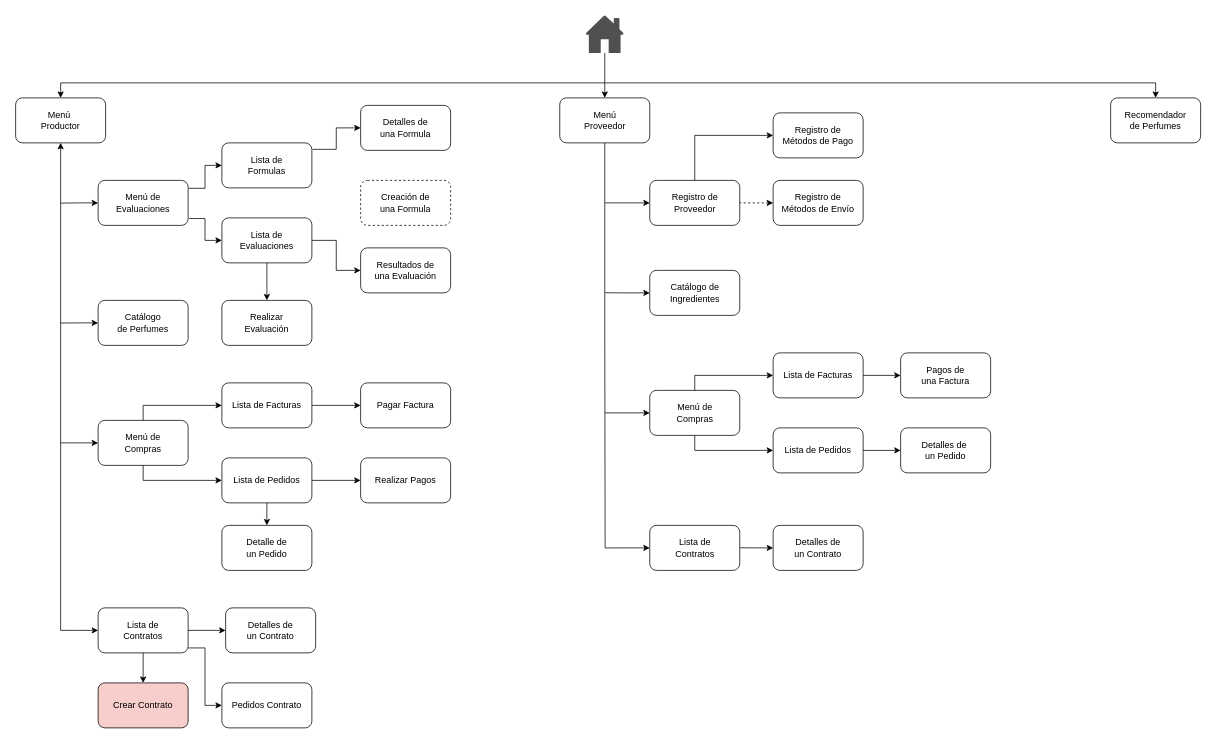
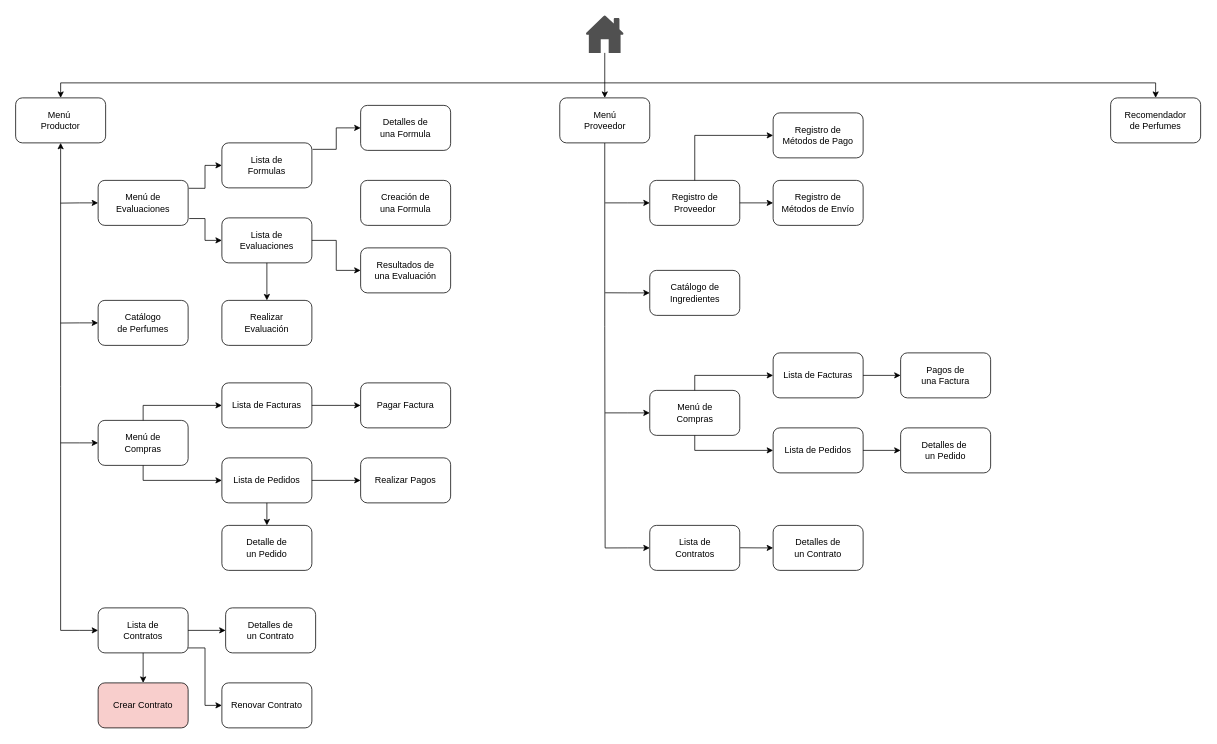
  <mxCell id="0" />
  <mxCell id="1" parent="0" />
  <mxCell id="2" value="" style="pointerEvents=1;shadow=0;dashed=0;html=1;strokeColor=none;fillColor=#505050;labelPosition=center;verticalLabelPosition=bottom;verticalAlign=top;outlineConnect=0;align=center;shape=mxgraph.office.concepts.home;" vertex="1" parent="1"><mxGeometry x="780" y="20" width="51" height="50" as="geometry" /></mxCell>
  <mxCell id="3" style="edgeStyle=orthogonalEdgeStyle;rounded=0;orthogonalLoop=1;jettySize=auto;html=1;exitX=0.5;exitY=0;exitDx=0;exitDy=0;endArrow=none;endFill=0;startArrow=classic;startFill=1;" edge="1" parent="1" source="5" target="2"><mxGeometry relative="1" as="geometry" /></mxCell>
  <mxCell id="4" style="edgeStyle=orthogonalEdgeStyle;rounded=0;orthogonalLoop=1;jettySize=auto;html=1;exitX=0.5;exitY=1;exitDx=0;exitDy=0;startArrow=none;startFill=0;endArrow=none;endFill=0;" edge="1" parent="1" source="5"><mxGeometry relative="1" as="geometry"><mxPoint x="806" y="730" as="targetPoint" /><Array as="points"><mxPoint x="806" y="435" /><mxPoint x="806" y="435" /></Array></mxGeometry></mxCell>
  <mxCell id="5" value="Menú&lt;br&gt;Proveedor" style="rounded=1;whiteSpace=wrap;html=1;" vertex="1" parent="1"><mxGeometry x="745.5" y="130" width="120" height="60" as="geometry" /></mxCell>
  <mxCell id="6" style="edgeStyle=orthogonalEdgeStyle;rounded=0;orthogonalLoop=1;jettySize=auto;html=1;exitX=0.5;exitY=0;exitDx=0;exitDy=0;startArrow=classic;startFill=1;endArrow=none;endFill=0;" edge="1" parent="1" source="8"><mxGeometry relative="1" as="geometry"><mxPoint x="80.056" y="110" as="targetPoint" /></mxGeometry></mxCell>
  <mxCell id="7" style="edgeStyle=orthogonalEdgeStyle;rounded=0;orthogonalLoop=1;jettySize=auto;html=1;exitX=0.5;exitY=1;exitDx=0;exitDy=0;startArrow=classic;startFill=1;endArrow=none;endFill=0;" edge="1" parent="1" source="8"><mxGeometry relative="1" as="geometry"><mxPoint x="80" y="840" as="targetPoint" /></mxGeometry></mxCell>
  <mxCell id="8" value="Menú&amp;nbsp;&lt;br&gt;Productor" style="rounded=1;whiteSpace=wrap;html=1;" vertex="1" parent="1"><mxGeometry x="20" y="130" width="120" height="60" as="geometry" /></mxCell>
  <mxCell id="9" style="edgeStyle=orthogonalEdgeStyle;rounded=0;orthogonalLoop=1;jettySize=auto;html=1;exitX=0.5;exitY=0;exitDx=0;exitDy=0;startArrow=classic;startFill=1;endArrow=none;endFill=0;" edge="1" parent="1" source="10"><mxGeometry relative="1" as="geometry"><mxPoint x="80" y="110" as="targetPoint" /><Array as="points"><mxPoint x="1540" y="110" /></Array></mxGeometry></mxCell>
  <mxCell id="10" value="Recomendador&lt;br&gt;de Perfumes" style="rounded=1;whiteSpace=wrap;html=1;" vertex="1" parent="1"><mxGeometry x="1480" y="130" width="120" height="60" as="geometry" /></mxCell>
  <mxCell id="11" style="edgeStyle=orthogonalEdgeStyle;rounded=0;orthogonalLoop=1;jettySize=auto;html=1;exitX=0;exitY=0.5;exitDx=0;exitDy=0;startArrow=classic;startFill=1;endArrow=none;endFill=0;" edge="1" parent="1" source="12"><mxGeometry relative="1" as="geometry"><mxPoint x="806" y="270" as="targetPoint" /></mxGeometry></mxCell>
  <mxCell id="12" value="Registro de&lt;br&gt;Proveedor" style="rounded=1;whiteSpace=wrap;html=1;" vertex="1" parent="1"><mxGeometry x="865.5" y="240" width="120" height="60" as="geometry" /></mxCell>
  <mxCell id="13" style="edgeStyle=orthogonalEdgeStyle;rounded=0;orthogonalLoop=1;jettySize=auto;html=1;exitX=0;exitY=0.5;exitDx=0;exitDy=0;startArrow=classic;startFill=1;endArrow=none;endFill=0;" edge="1" parent="1" source="14"><mxGeometry relative="1" as="geometry"><mxPoint x="806" y="550" as="targetPoint" /></mxGeometry></mxCell>
  <mxCell id="14" value="Menú de&lt;br&gt;Compras" style="rounded=1;whiteSpace=wrap;html=1;" vertex="1" parent="1"><mxGeometry x="865.5" y="520" width="120" height="60" as="geometry" /></mxCell>
  <mxCell id="15" style="edgeStyle=orthogonalEdgeStyle;rounded=0;orthogonalLoop=1;jettySize=auto;html=1;exitX=0;exitY=0.5;exitDx=0;exitDy=0;entryX=0.5;entryY=0;entryDx=0;entryDy=0;startArrow=classic;startFill=1;endArrow=none;endFill=0;" edge="1" parent="1" source="16" target="12"><mxGeometry relative="1" as="geometry" /></mxCell>
  <mxCell id="16" value="Registro de&lt;br&gt;Métodos de Pago" style="rounded=1;whiteSpace=wrap;html=1;" vertex="1" parent="1"><mxGeometry x="1030" y="150" width="120" height="60" as="geometry" /></mxCell>
- <mxCell id="17" style="edgeStyle=orthogonalEdgeStyle;rounded=0;orthogonalLoop=1;jettySize=auto;html=1;exitX=0;exitY=0.5;exitDx=0;exitDy=0;entryX=1;entryY=0.5;entryDx=0;entryDy=0;startArrow=classic;startFill=1;endArrow=none;endFill=0;dashed=1;" edge="1" parent="1" source="18" target="12"><mxGeometry relative="1" as="geometry" /></mxCell>
+ <mxCell id="17" style="edgeStyle=orthogonalEdgeStyle;rounded=0;orthogonalLoop=1;jettySize=auto;html=1;exitX=0;exitY=0.5;exitDx=0;exitDy=0;entryX=1;entryY=0.5;entryDx=0;entryDy=0;startArrow=classic;startFill=1;endArrow=none;endFill=0;" edge="1" parent="1" source="18" target="12"><mxGeometry relative="1" as="geometry" /></mxCell>
  <mxCell id="18" value="Registro de&lt;br&gt;Métodos de Envío" style="rounded=1;whiteSpace=wrap;html=1;" vertex="1" parent="1"><mxGeometry x="1030" y="240" width="120" height="60" as="geometry" /></mxCell>
  <mxCell id="19" style="edgeStyle=orthogonalEdgeStyle;rounded=0;orthogonalLoop=1;jettySize=auto;html=1;exitX=0;exitY=0.5;exitDx=0;exitDy=0;startArrow=classic;startFill=1;endArrow=none;endFill=0;" edge="1" parent="1" source="20"><mxGeometry relative="1" as="geometry"><mxPoint x="806" y="389.857" as="targetPoint" /></mxGeometry></mxCell>
  <mxCell id="20" value="Catálogo de&lt;br&gt;Ingredientes" style="rounded=1;whiteSpace=wrap;html=1;" vertex="1" parent="1"><mxGeometry x="865.5" y="360" width="120" height="60" as="geometry" /></mxCell>
  <mxCell id="21" style="edgeStyle=orthogonalEdgeStyle;rounded=0;orthogonalLoop=1;jettySize=auto;html=1;exitX=0;exitY=0.5;exitDx=0;exitDy=0;entryX=0.5;entryY=0;entryDx=0;entryDy=0;startArrow=classic;startFill=1;endArrow=none;endFill=0;" edge="1" parent="1" source="22" target="14"><mxGeometry relative="1" as="geometry" /></mxCell>
  <mxCell id="22" value="Lista de Facturas" style="rounded=1;whiteSpace=wrap;html=1;" vertex="1" parent="1"><mxGeometry x="1030" y="470" width="120" height="60" as="geometry" /></mxCell>
  <mxCell id="23" style="edgeStyle=orthogonalEdgeStyle;rounded=0;orthogonalLoop=1;jettySize=auto;html=1;exitX=0;exitY=0.5;exitDx=0;exitDy=0;entryX=0.5;entryY=1;entryDx=0;entryDy=0;startArrow=classic;startFill=1;endArrow=none;endFill=0;" edge="1" parent="1" source="24" target="14"><mxGeometry relative="1" as="geometry" /></mxCell>
  <mxCell id="24" value="Lista de Pedidos" style="rounded=1;whiteSpace=wrap;html=1;" vertex="1" parent="1"><mxGeometry x="1030" y="570" width="120" height="60" as="geometry" /></mxCell>
  <mxCell id="25" style="edgeStyle=orthogonalEdgeStyle;rounded=0;orthogonalLoop=1;jettySize=auto;html=1;exitX=0;exitY=0.5;exitDx=0;exitDy=0;entryX=1;entryY=0.5;entryDx=0;entryDy=0;startArrow=classic;startFill=1;endArrow=none;endFill=0;" edge="1" parent="1" source="26" target="22"><mxGeometry relative="1" as="geometry" /></mxCell>
  <mxCell id="26" value="Pagos de&lt;br&gt;una Factura" style="rounded=1;whiteSpace=wrap;html=1;" vertex="1" parent="1"><mxGeometry x="1200" y="470" width="120" height="60" as="geometry" /></mxCell>
  <mxCell id="27" style="edgeStyle=orthogonalEdgeStyle;rounded=0;orthogonalLoop=1;jettySize=auto;html=1;exitX=0;exitY=0.5;exitDx=0;exitDy=0;entryX=1;entryY=0.5;entryDx=0;entryDy=0;startArrow=classic;startFill=1;endArrow=none;endFill=0;" edge="1" parent="1" source="28" target="24"><mxGeometry relative="1" as="geometry" /></mxCell>
  <mxCell id="28" value="Detalles de&amp;nbsp;&lt;br&gt;un Pedido" style="rounded=1;whiteSpace=wrap;html=1;" vertex="1" parent="1"><mxGeometry x="1200" y="570" width="120" height="60" as="geometry" /></mxCell>
  <mxCell id="29" style="edgeStyle=orthogonalEdgeStyle;rounded=0;orthogonalLoop=1;jettySize=auto;html=1;exitX=0;exitY=0.5;exitDx=0;exitDy=0;startArrow=classic;startFill=1;endArrow=none;endFill=0;" edge="1" parent="1" source="30"><mxGeometry relative="1" as="geometry"><mxPoint x="806" y="730.116" as="targetPoint" /></mxGeometry></mxCell>
  <mxCell id="30" value="Lista de&lt;br&gt;Contratos" style="rounded=1;whiteSpace=wrap;html=1;" vertex="1" parent="1"><mxGeometry x="865.5" y="700" width="120" height="60" as="geometry" /></mxCell>
  <mxCell id="31" style="edgeStyle=orthogonalEdgeStyle;rounded=0;orthogonalLoop=1;jettySize=auto;html=1;exitX=0;exitY=0.5;exitDx=0;exitDy=0;startArrow=classic;startFill=1;endArrow=none;endFill=0;" edge="1" parent="1" source="32"><mxGeometry relative="1" as="geometry"><mxPoint x="986" y="729.857" as="targetPoint" /></mxGeometry></mxCell>
  <mxCell id="32" value="Detalles de&lt;br&gt;un Contrato" style="rounded=1;whiteSpace=wrap;html=1;" vertex="1" parent="1"><mxGeometry x="1030" y="700" width="120" height="60" as="geometry" /></mxCell>
  <mxCell id="33" style="edgeStyle=orthogonalEdgeStyle;rounded=0;orthogonalLoop=1;jettySize=auto;html=1;exitX=0;exitY=0.5;exitDx=0;exitDy=0;startArrow=classic;startFill=1;endArrow=none;endFill=0;" edge="1" parent="1" source="34"><mxGeometry relative="1" as="geometry"><mxPoint x="80" y="270.333" as="targetPoint" /><Array as="points"><mxPoint x="105" y="270" /></Array></mxGeometry></mxCell>
  <mxCell id="34" value="Menú de&lt;br&gt;Evaluaciones" style="rounded=1;whiteSpace=wrap;html=1;" vertex="1" parent="1"><mxGeometry x="130" y="240" width="120" height="60" as="geometry" /></mxCell>
  <mxCell id="35" style="edgeStyle=orthogonalEdgeStyle;rounded=0;orthogonalLoop=1;jettySize=auto;html=1;exitX=0;exitY=0.5;exitDx=0;exitDy=0;entryX=1.007;entryY=0.176;entryDx=0;entryDy=0;entryPerimeter=0;startArrow=classic;startFill=1;endArrow=none;endFill=0;" edge="1" parent="1" source="36" target="34"><mxGeometry relative="1" as="geometry" /></mxCell>
  <mxCell id="36" value="Lista de&lt;br&gt;Formulas" style="rounded=1;whiteSpace=wrap;html=1;" vertex="1" parent="1"><mxGeometry x="295" y="190" width="120" height="60" as="geometry" /></mxCell>
  <mxCell id="37" style="edgeStyle=orthogonalEdgeStyle;rounded=0;orthogonalLoop=1;jettySize=auto;html=1;exitX=0;exitY=0.5;exitDx=0;exitDy=0;entryX=1.008;entryY=0.144;entryDx=0;entryDy=0;entryPerimeter=0;startArrow=classic;startFill=1;endArrow=none;endFill=0;" edge="1" parent="1" source="38" target="36"><mxGeometry relative="1" as="geometry" /></mxCell>
  <mxCell id="38" value="Detalles de&lt;br&gt;una Formula" style="rounded=1;whiteSpace=wrap;html=1;" vertex="1" parent="1"><mxGeometry x="480" y="140" width="120" height="60" as="geometry" /></mxCell>
- <mxCell id="39" value="Creación de&lt;br&gt;una Formula" style="rounded=1;whiteSpace=wrap;html=1;dashed=1;" vertex="1" parent="1"><mxGeometry x="480" y="240" width="120" height="60" as="geometry" /></mxCell>
+ <mxCell id="39" value="Creación de&lt;br&gt;una Formula" style="rounded=1;whiteSpace=wrap;html=1;" vertex="1" parent="1"><mxGeometry x="480" y="240" width="120" height="60" as="geometry" /></mxCell>
  <mxCell id="40" style="edgeStyle=orthogonalEdgeStyle;rounded=0;orthogonalLoop=1;jettySize=auto;html=1;exitX=0;exitY=0.5;exitDx=0;exitDy=0;entryX=1.012;entryY=0.848;entryDx=0;entryDy=0;entryPerimeter=0;startArrow=classic;startFill=1;endArrow=none;endFill=0;" edge="1" parent="1" source="41" target="34"><mxGeometry relative="1" as="geometry" /></mxCell>
  <mxCell id="41" value="Lista de&lt;br&gt;Evaluaciones" style="rounded=1;whiteSpace=wrap;html=1;" vertex="1" parent="1"><mxGeometry x="295" y="290" width="120" height="60" as="geometry" /></mxCell>
  <mxCell id="42" style="edgeStyle=orthogonalEdgeStyle;rounded=0;orthogonalLoop=1;jettySize=auto;html=1;exitX=0;exitY=0.5;exitDx=0;exitDy=0;startArrow=classic;startFill=1;endArrow=none;endFill=0;entryX=1;entryY=0.5;entryDx=0;entryDy=0;" edge="1" parent="1" source="43" target="41"><mxGeometry relative="1" as="geometry"><mxPoint x="450" y="320" as="targetPoint" /></mxGeometry></mxCell>
  <mxCell id="43" value="Resultados de&lt;br&gt;una Evaluación" style="rounded=1;whiteSpace=wrap;html=1;" vertex="1" parent="1"><mxGeometry x="480" y="330" width="120" height="60" as="geometry" /></mxCell>
  <mxCell id="44" style="edgeStyle=orthogonalEdgeStyle;rounded=0;orthogonalLoop=1;jettySize=auto;html=1;exitX=0.5;exitY=0;exitDx=0;exitDy=0;entryX=0.5;entryY=1;entryDx=0;entryDy=0;startArrow=classic;startFill=1;endArrow=none;endFill=0;" edge="1" parent="1" source="45" target="41"><mxGeometry relative="1" as="geometry" /></mxCell>
  <mxCell id="45" value="Realizar&lt;br&gt;Evaluación" style="rounded=1;whiteSpace=wrap;html=1;" vertex="1" parent="1"><mxGeometry x="295" y="400" width="120" height="60" as="geometry" /></mxCell>
  <mxCell id="46" style="edgeStyle=orthogonalEdgeStyle;rounded=0;orthogonalLoop=1;jettySize=auto;html=1;exitX=0;exitY=0.5;exitDx=0;exitDy=0;startArrow=classic;startFill=1;endArrow=none;endFill=0;" edge="1" parent="1" source="47"><mxGeometry relative="1" as="geometry"><mxPoint x="80" y="590" as="targetPoint" /></mxGeometry></mxCell>
  <mxCell id="47" value="Menú de&lt;br&gt;Compras" style="rounded=1;whiteSpace=wrap;html=1;" vertex="1" parent="1"><mxGeometry x="130" y="560" width="120" height="60" as="geometry" /></mxCell>
  <mxCell id="48" style="edgeStyle=orthogonalEdgeStyle;rounded=0;orthogonalLoop=1;jettySize=auto;html=1;exitX=0;exitY=0.5;exitDx=0;exitDy=0;entryX=0.5;entryY=0;entryDx=0;entryDy=0;startArrow=classic;startFill=1;endArrow=none;endFill=0;" edge="1" parent="1" source="49" target="47"><mxGeometry relative="1" as="geometry" /></mxCell>
  <mxCell id="49" value="Lista de Facturas" style="rounded=1;whiteSpace=wrap;html=1;" vertex="1" parent="1"><mxGeometry x="295" y="510" width="120" height="60" as="geometry" /></mxCell>
  <mxCell id="50" style="edgeStyle=orthogonalEdgeStyle;rounded=0;orthogonalLoop=1;jettySize=auto;html=1;exitX=0;exitY=0.5;exitDx=0;exitDy=0;entryX=0.5;entryY=1;entryDx=0;entryDy=0;startArrow=classic;startFill=1;endArrow=none;endFill=0;" edge="1" parent="1" source="51" target="47"><mxGeometry relative="1" as="geometry" /></mxCell>
  <mxCell id="51" value="Lista de Pedidos" style="rounded=1;whiteSpace=wrap;html=1;" vertex="1" parent="1"><mxGeometry x="295" y="610" width="120" height="60" as="geometry" /></mxCell>
  <mxCell id="52" style="edgeStyle=orthogonalEdgeStyle;rounded=0;orthogonalLoop=1;jettySize=auto;html=1;exitX=0;exitY=0.5;exitDx=0;exitDy=0;startArrow=classic;startFill=1;endArrow=none;endFill=0;entryX=1;entryY=0.5;entryDx=0;entryDy=0;" edge="1" parent="1" source="53" target="49"><mxGeometry relative="1" as="geometry"><mxPoint x="420" y="540.333" as="targetPoint" /></mxGeometry></mxCell>
  <mxCell id="53" value="Pagar Factura" style="rounded=1;whiteSpace=wrap;html=1;" vertex="1" parent="1"><mxGeometry x="480" y="510" width="120" height="60" as="geometry" /></mxCell>
  <mxCell id="54" style="edgeStyle=orthogonalEdgeStyle;rounded=0;orthogonalLoop=1;jettySize=auto;html=1;exitX=0;exitY=0.5;exitDx=0;exitDy=0;startArrow=classic;startFill=1;endArrow=none;endFill=0;entryX=1;entryY=0.5;entryDx=0;entryDy=0;" edge="1" parent="1" source="55" target="51"><mxGeometry relative="1" as="geometry"><mxPoint x="420" y="640.286" as="targetPoint" /></mxGeometry></mxCell>
  <mxCell id="55" value="Realizar Pagos" style="rounded=1;whiteSpace=wrap;html=1;" vertex="1" parent="1"><mxGeometry x="480" y="610" width="120" height="60" as="geometry" /></mxCell>
  <mxCell id="56" style="edgeStyle=orthogonalEdgeStyle;rounded=0;orthogonalLoop=1;jettySize=auto;html=1;exitX=0.5;exitY=0;exitDx=0;exitDy=0;entryX=0.5;entryY=1;entryDx=0;entryDy=0;startArrow=classic;startFill=1;endArrow=none;endFill=0;" edge="1" parent="1" source="57" target="51"><mxGeometry relative="1" as="geometry" /></mxCell>
  <mxCell id="57" value="Detalle de&lt;br&gt;un Pedido" style="rounded=1;whiteSpace=wrap;html=1;" vertex="1" parent="1"><mxGeometry x="295" y="700" width="120" height="60" as="geometry" /></mxCell>
  <mxCell id="58" style="edgeStyle=orthogonalEdgeStyle;rounded=0;orthogonalLoop=1;jettySize=auto;html=1;exitX=0;exitY=0.5;exitDx=0;exitDy=0;startArrow=classic;startFill=1;endArrow=none;endFill=0;" edge="1" parent="1" source="59"><mxGeometry relative="1" as="geometry"><mxPoint x="80" y="840" as="targetPoint" /></mxGeometry></mxCell>
  <mxCell id="59" value="Lista de&lt;br&gt;Contratos" style="rounded=1;whiteSpace=wrap;html=1;" vertex="1" parent="1"><mxGeometry x="130" y="810" width="120" height="60" as="geometry" /></mxCell>
  <mxCell id="60" style="edgeStyle=orthogonalEdgeStyle;rounded=0;orthogonalLoop=1;jettySize=auto;html=1;exitX=0;exitY=0.5;exitDx=0;exitDy=0;entryX=1;entryY=0.5;entryDx=0;entryDy=0;startArrow=classic;startFill=1;endArrow=none;endFill=0;" edge="1" parent="1" source="61" target="59"><mxGeometry relative="1" as="geometry" /></mxCell>
  <mxCell id="61" value="Detalles de&lt;br&gt;un Contrato" style="rounded=1;whiteSpace=wrap;html=1;" vertex="1" parent="1"><mxGeometry x="300" y="810" width="120" height="60" as="geometry" /></mxCell>
  <mxCell id="62" style="edgeStyle=orthogonalEdgeStyle;rounded=0;orthogonalLoop=1;jettySize=auto;html=1;exitX=0.5;exitY=0;exitDx=0;exitDy=0;entryX=0.5;entryY=1;entryDx=0;entryDy=0;startArrow=classic;startFill=1;endArrow=none;endFill=0;" edge="1" parent="1" source="63" target="59"><mxGeometry relative="1" as="geometry" /></mxCell>
  <mxCell id="63" value="Crear Contrato" style="rounded=1;whiteSpace=wrap;html=1;fillColor=#f8cecc;" vertex="1" parent="1"><mxGeometry x="130" y="910" width="120" height="60" as="geometry" /></mxCell>
  <mxCell id="64" style="edgeStyle=orthogonalEdgeStyle;rounded=0;orthogonalLoop=1;jettySize=auto;html=1;exitX=0;exitY=0.5;exitDx=0;exitDy=0;entryX=1;entryY=0.89;entryDx=0;entryDy=0;entryPerimeter=0;startArrow=classic;startFill=1;endArrow=none;endFill=0;" edge="1" parent="1" source="65" target="59"><mxGeometry relative="1" as="geometry" /></mxCell>
- <mxCell id="65" value="Pedidos Contrato" style="rounded=1;whiteSpace=wrap;html=1;" vertex="1" parent="1"><mxGeometry x="295" y="910" width="120" height="60" as="geometry" /></mxCell>
+ <mxCell id="65" value="Renovar Contrato" style="rounded=1;whiteSpace=wrap;html=1;" vertex="1" parent="1"><mxGeometry x="295" y="910" width="120" height="60" as="geometry" /></mxCell>
  <mxCell id="66" style="edgeStyle=orthogonalEdgeStyle;rounded=0;orthogonalLoop=1;jettySize=auto;html=1;exitX=0;exitY=0.5;exitDx=0;exitDy=0;startArrow=classic;startFill=1;endArrow=none;endFill=0;" edge="1" parent="1" source="67"><mxGeometry relative="1" as="geometry"><mxPoint x="80" y="430.19" as="targetPoint" /><Array as="points"><mxPoint x="105" y="430" /></Array></mxGeometry></mxCell>
  <mxCell id="67" value="Catálogo&lt;br&gt;de Perfumes" style="rounded=1;whiteSpace=wrap;html=1;" vertex="1" parent="1"><mxGeometry x="130" y="400" width="120" height="60" as="geometry" /></mxCell>
